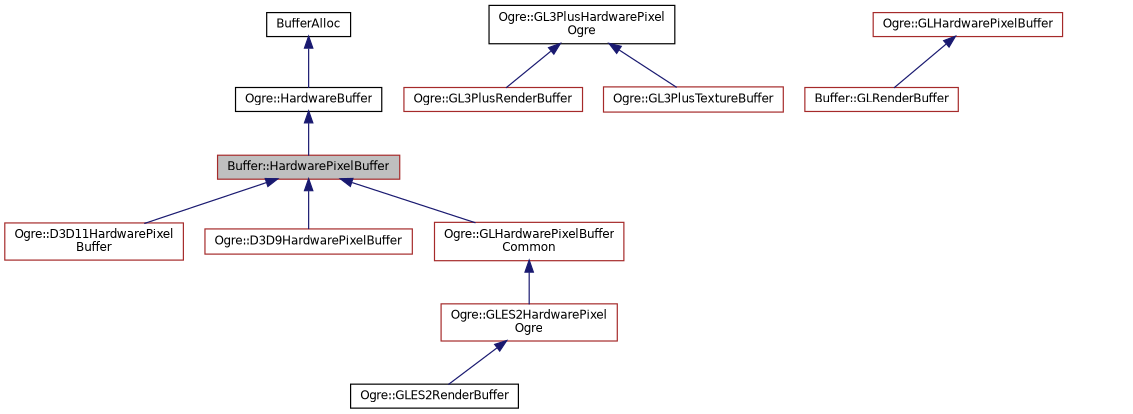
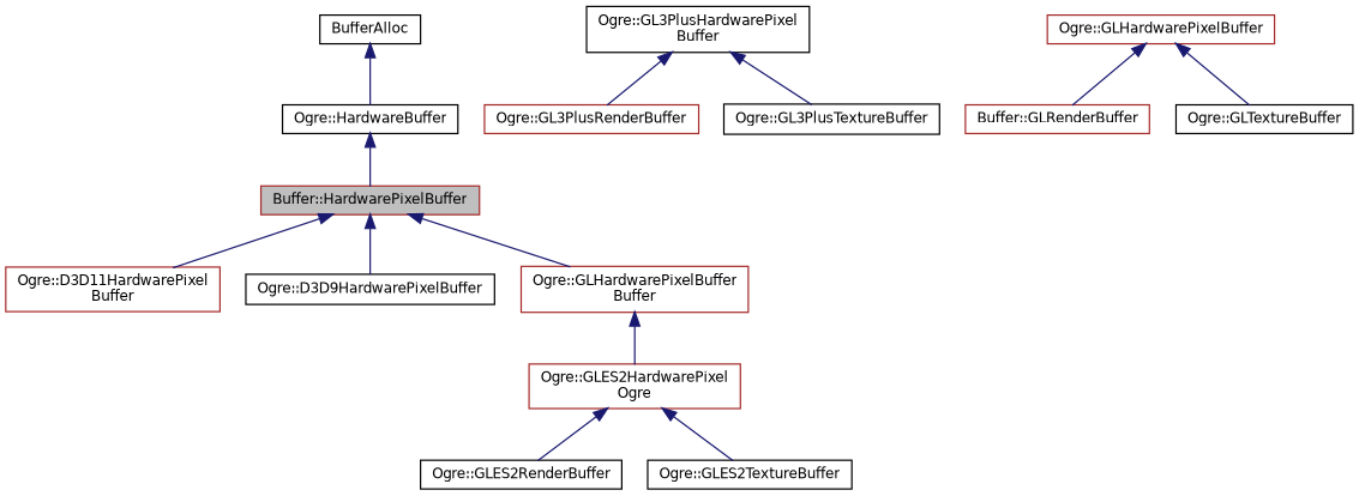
  digraph {
    rankdir=TB
    node [color=brown fontname=Helvetica fontsize=10 shape=record]
    edge [color=midnightblue dir=back fontname=Helvetica fontsize=10 labelfontname=Helvetica labelfontsize=10 style=solid]
    n1 [fillcolor=grey75 fontcolor=black height=0.2 label="Buffer::HardwarePixelBuffer" style=filled width=0.4]
    n2 [height=0.2 label="Ogre::D3D11HardwarePixel\lBuffer" width=0.4]
-   n3 [height=0.2 label="Ogre::D3D9HardwarePixelBuffer" width=0.4]
-   n4 [height=0.2 label="Ogre::GLHardwarePixelBuffer\lCommon" width=0.4]
+   n3 [color=black height=0.2 label="Ogre::D3D9HardwarePixelBuffer" width=0.4]
+   n4 [height=0.2 label="Ogre::GLHardwarePixelBuffer\lBuffer" width=0.4]
    n5 [height=0.2 label="Ogre::GLES2HardwarePixel\lOgre" width=0.4]
    n6 [color=black height=0.2 label="Ogre::HardwareBuffer" width=0.4]
    n7 [color=black height=0.2 label=BufferAlloc width=0.4]
-   n8 [color=black height=0.2 label="Ogre::GL3PlusHardwarePixel\lOgre" width=0.4]
+   n8 [color=black height=0.2 label="Ogre::GL3PlusHardwarePixel\lBuffer" width=0.4]
    n9 [height=0.2 label="Ogre::GL3PlusRenderBuffer" width=0.4]
-   n10 [height=0.2 label="Ogre::GL3PlusTextureBuffer" width=0.4]
+   n10 [color=black height=0.2 label="Ogre::GL3PlusTextureBuffer" width=0.4]
    n11 [color=black height=0.2 label="Ogre::GLES2RenderBuffer" width=0.4]
+   n12 [color=black height=0.2 label="Ogre::GLES2TextureBuffer" width=0.4]
    n13 [height=0.2 label="Ogre::GLHardwarePixelBuffer" width=0.4]
    n14 [height=0.2 label="Buffer::GLRenderBuffer" width=0.4]
+   n15 [color=black height=0.2 label="Ogre::GLTextureBuffer" width=0.4]
    n1 -> n2
    n1 -> n3
    n1 -> n4
    n4 -> n5
    n5 -> n11
+   n5 -> n12
    n6 -> n1
    n7 -> n6
    n8 -> n9
    n8 -> n10
    n13 -> n14
+   n13 -> n15
  }
